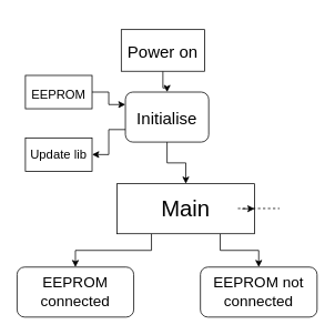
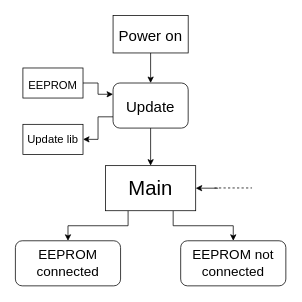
  <mxCell id="0" />
  <mxCell id="1" parent="0" />
  <mxCell id="2" style="edgeStyle=orthogonalEdgeStyle;rounded=0;orthogonalLoop=1;jettySize=auto;html=1;exitX=0;exitY=0.75;exitDx=0;exitDy=0;entryX=1;entryY=0.5;entryDx=0;entryDy=0;fontSize=20;" edge="1" parent="1" source="4" target="14"><mxGeometry relative="1" as="geometry"><mxPoint x="110" y="160" as="targetPoint" /></mxGeometry></mxCell>
  <mxCell id="3" style="edgeStyle=orthogonalEdgeStyle;rounded=0;orthogonalLoop=1;jettySize=auto;html=1;exitX=0.5;exitY=1;exitDx=0;exitDy=0;" edge="1" parent="1" source="4" target="11"><mxGeometry relative="1" as="geometry" /></mxCell>
- <mxCell id="4" value="&lt;font style=&quot;font-size: 20px&quot;&gt;Initialise&lt;/font&gt;" style="rounded=1;whiteSpace=wrap;html=1;fontSize=27;" vertex="1" parent="1"><mxGeometry x="150" y="110" width="100" height="60" as="geometry" /></mxCell>
+ <mxCell id="4" value="&lt;font style=&quot;font-size: 20px&quot;&gt;Update&lt;/font&gt;" style="rounded=1;whiteSpace=wrap;html=1;fontSize=27;" vertex="1" parent="1"><mxGeometry x="150" y="110" width="100" height="60" as="geometry" /></mxCell>
  <mxCell id="5" style="edgeStyle=orthogonalEdgeStyle;rounded=0;orthogonalLoop=1;jettySize=auto;html=1;fontSize=20;" edge="1" parent="1" source="6" target="4"><mxGeometry relative="1" as="geometry" /></mxCell>
- <mxCell id="6" value="&lt;font style=&quot;font-size: 20px&quot;&gt;Power on&lt;/font&gt;" style="rounded=0;whiteSpace=wrap;html=1;fontSize=27;" vertex="1" parent="1"><mxGeometry x="145" y="35" width="100" height="50" as="geometry" /></mxCell>
+ <mxCell id="6" value="&lt;font style=&quot;font-size: 20px&quot;&gt;Power on&lt;/font&gt;" style="rounded=0;whiteSpace=wrap;html=1;fontSize=27;" vertex="1" parent="1"><mxGeometry x="150" y="20" width="100" height="50" as="geometry" /></mxCell>
  <mxCell id="7" style="edgeStyle=orthogonalEdgeStyle;rounded=0;orthogonalLoop=1;jettySize=auto;html=1;fontSize=20;entryX=0;entryY=0.25;entryDx=0;entryDy=0;" edge="1" parent="1" source="8" target="4"><mxGeometry relative="1" as="geometry" /></mxCell>
  <mxCell id="8" value="&lt;font style=&quot;font-size: 15px&quot;&gt;EEPROM&lt;/font&gt;" style="rounded=0;whiteSpace=wrap;html=1;fontSize=27;" vertex="1" parent="1"><mxGeometry x="30" y="90" width="80" height="40" as="geometry" /></mxCell>
  <mxCell id="9" style="edgeStyle=orthogonalEdgeStyle;rounded=0;orthogonalLoop=1;jettySize=auto;html=1;exitX=0.25;exitY=1;exitDx=0;exitDy=0;entryX=0.5;entryY=0;entryDx=0;entryDy=0;fontSize=10;startArrow=none;startFill=0;endArrow=classic;endFill=1;" edge="1" parent="1" source="11" target="12"><mxGeometry relative="1" as="geometry" /></mxCell>
  <mxCell id="10" style="edgeStyle=orthogonalEdgeStyle;rounded=0;orthogonalLoop=1;jettySize=auto;html=1;exitX=0.75;exitY=1;exitDx=0;exitDy=0;entryX=0.5;entryY=0;entryDx=0;entryDy=0;fontSize=10;startArrow=none;startFill=0;endArrow=classic;endFill=1;" edge="1" parent="1" source="11" target="13"><mxGeometry relative="1" as="geometry" /></mxCell>
- <mxCell id="11" value="&lt;font style=&quot;font-size: 27px&quot;&gt;Main&lt;/font&gt;" style="rounded=0;whiteSpace=wrap;html=1;fontSize=27;" vertex="1" parent="1"><mxGeometry x="140" y="220" width="165" height="60" as="geometry" /></mxCell>
+ <mxCell id="11" value="&lt;font style=&quot;font-size: 27px&quot;&gt;Main&lt;/font&gt;" style="rounded=0;whiteSpace=wrap;html=1;fontSize=27;" vertex="1" parent="1"><mxGeometry x="140" y="220" width="120" height="60" as="geometry" /></mxCell>
  <mxCell id="12" value="&lt;font style=&quot;font-size: 18px&quot;&gt;EEPROM connected&lt;/font&gt;" style="rounded=1;whiteSpace=wrap;html=1;fontSize=18;" vertex="1" parent="1"><mxGeometry x="20" y="320" width="140" height="60" as="geometry" /></mxCell>
  <mxCell id="13" value="&lt;font style=&quot;font-size: 18px&quot;&gt;EEPROM not connected&lt;/font&gt;" style="rounded=1;whiteSpace=wrap;html=1;fontSize=18;" vertex="1" parent="1"><mxGeometry x="240" y="320" width="140" height="60" as="geometry" /></mxCell>
  <mxCell id="14" value="Update lib" style="rounded=0;whiteSpace=wrap;html=1;fontSize=15;" vertex="1" parent="1"><mxGeometry x="30" y="165" width="80" height="40" as="geometry" /></mxCell>
  <mxCell id="15" value="" style="endArrow=none;dashed=1;html=1;rounded=0;fontSize=10;" edge="1" parent="1"><mxGeometry width="50" height="50" relative="1" as="geometry"><mxPoint x="285" y="249.71" as="sourcePoint" /><mxPoint x="335" y="249.71" as="targetPoint" /></mxGeometry></mxCell>
  <mxCell id="16" value="" style="endArrow=classic;html=1;rounded=0;fontSize=10;entryX=1;entryY=0.5;entryDx=0;entryDy=0;" edge="1" parent="1" target="11"><mxGeometry width="50" height="50" relative="1" as="geometry"><mxPoint x="290" y="250" as="sourcePoint" /><mxPoint x="290" y="220" as="targetPoint" /></mxGeometry></mxCell>
